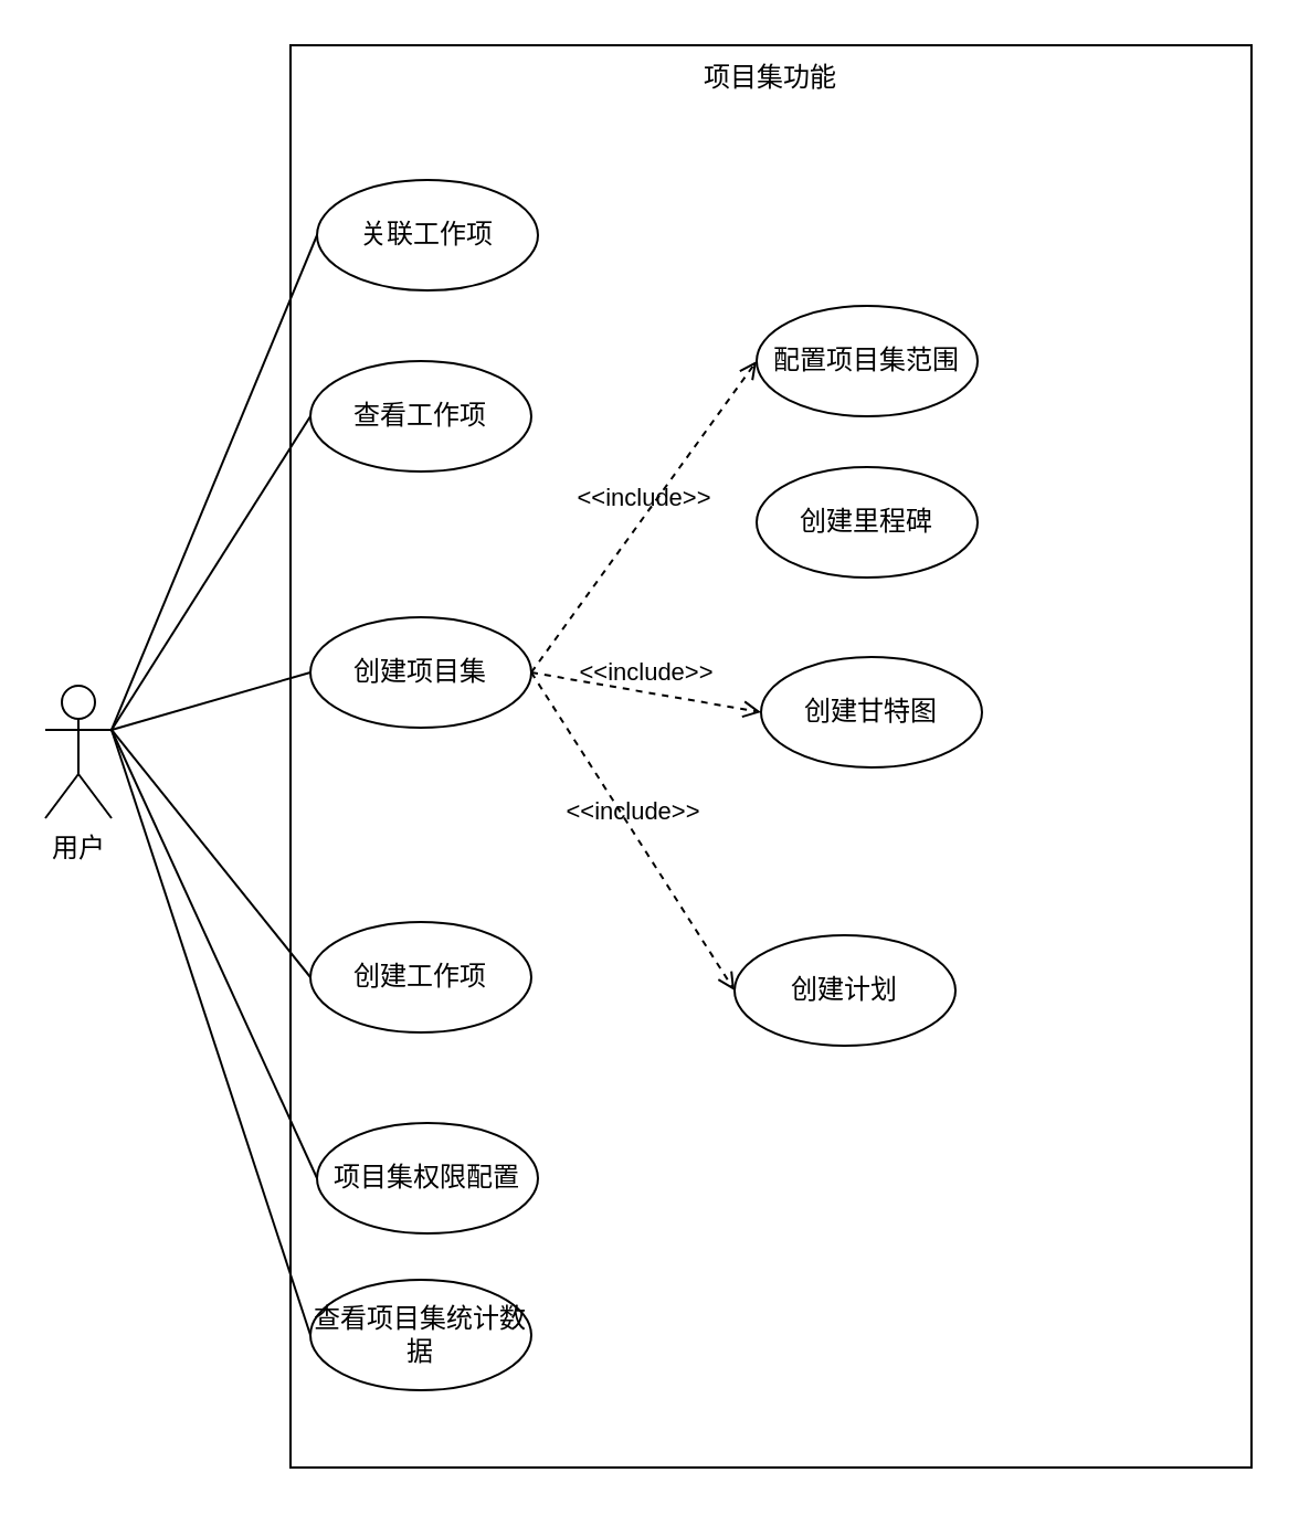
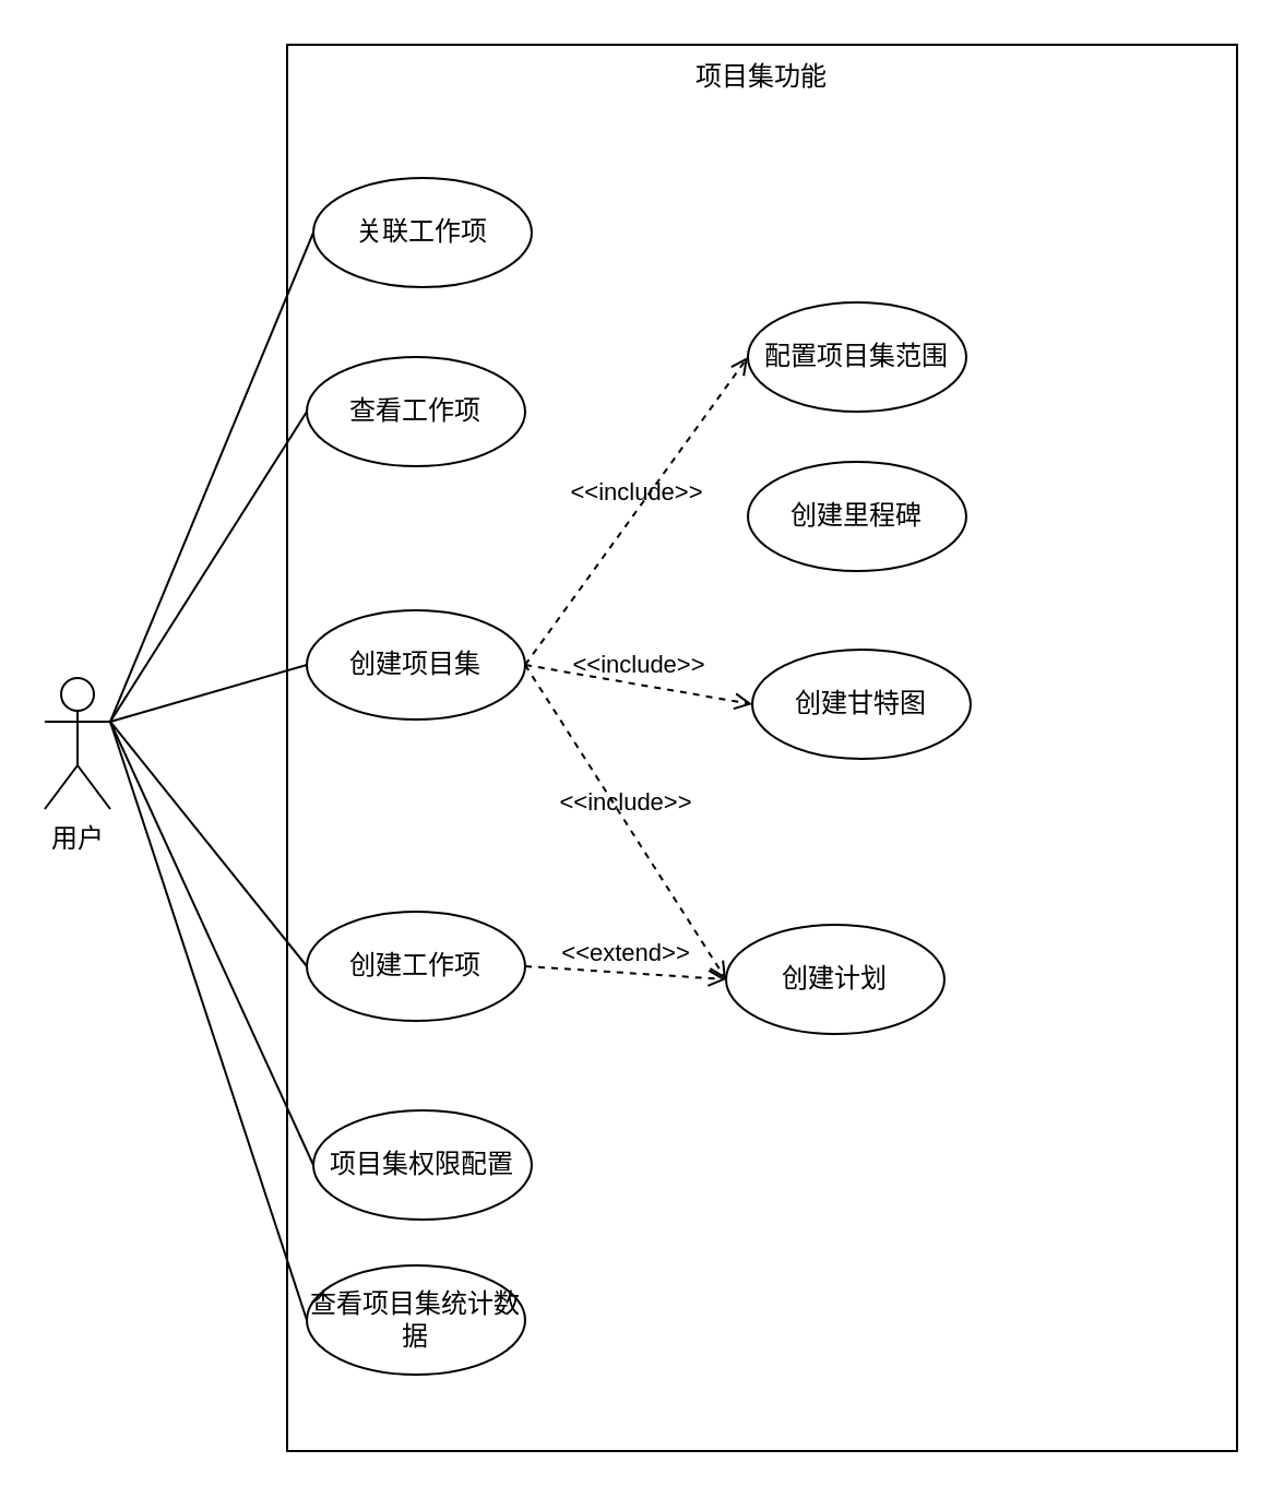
  <mxCell id="0" />
  <mxCell id="1" parent="0" />
  <mxCell id="2" value="用户" style="shape=umlActor;verticalLabelPosition=bottom;verticalAlign=top;html=1;" parent="1" vertex="1"><mxGeometry x="20" y="310" width="30" height="60" as="geometry" /></mxCell>
  <mxCell id="3" value="" style="rounded=0;whiteSpace=wrap;html=1;" parent="1" vertex="1"><mxGeometry x="131" y="20" width="435" height="644" as="geometry" /></mxCell>
  <mxCell id="4" value="项目集功能" style="text;html=1;align=center;verticalAlign=middle;whiteSpace=wrap;rounded=0;" parent="1" vertex="1"><mxGeometry x="299" y="20" width="99" height="30" as="geometry" /></mxCell>
  <mxCell id="5" value="创建里程碑" style="ellipse;whiteSpace=wrap;html=1;" parent="1" vertex="1"><mxGeometry x="342" y="211" width="100" height="50" as="geometry" /></mxCell>
  <mxCell id="6" value="创建项目集" style="ellipse;whiteSpace=wrap;html=1;" parent="1" vertex="1"><mxGeometry x="140" y="279" width="100" height="50" as="geometry" /></mxCell>
  <mxCell id="7" value="" style="endArrow=none;html=1;rounded=0;exitX=1;exitY=0.333;exitDx=0;exitDy=0;exitPerimeter=0;entryX=0;entryY=0.5;entryDx=0;entryDy=0;" parent="1" source="2" target="6" edge="1"><mxGeometry width="50" height="50" relative="1" as="geometry"><mxPoint x="66" y="153" as="sourcePoint" /><mxPoint x="158" y="119" as="targetPoint" /></mxGeometry></mxCell>
  <mxCell id="8" value="创建甘特图" style="ellipse;whiteSpace=wrap;html=1;" parent="1" vertex="1"><mxGeometry x="344" y="297" width="100" height="50" as="geometry" /></mxCell>
  <mxCell id="9" value="创建计划" style="ellipse;whiteSpace=wrap;html=1;" parent="1" vertex="1"><mxGeometry x="332" y="423" width="100" height="50" as="geometry" /></mxCell>
  <mxCell id="10" value="项目集权限配置" style="ellipse;whiteSpace=wrap;html=1;" parent="1" vertex="1"><mxGeometry x="143" y="508" width="100" height="50" as="geometry" /></mxCell>
  <mxCell id="11" value="创建工作项" style="ellipse;whiteSpace=wrap;html=1;" parent="1" vertex="1"><mxGeometry x="140" y="417" width="100" height="50" as="geometry" /></mxCell>
  <mxCell id="12" value="关联工作项" style="ellipse;whiteSpace=wrap;html=1;" parent="1" vertex="1"><mxGeometry x="143" y="81" width="100" height="50" as="geometry" /></mxCell>
  <mxCell id="13" value="查看项目集统计数据" style="ellipse;whiteSpace=wrap;html=1;" parent="1" vertex="1"><mxGeometry x="140" y="579" width="100" height="50" as="geometry" /></mxCell>
  <mxCell id="14" value="查看工作项" style="ellipse;whiteSpace=wrap;html=1;" parent="1" vertex="1"><mxGeometry x="140" y="163" width="100" height="50" as="geometry" /></mxCell>
  <mxCell id="15" value="" style="endArrow=none;html=1;rounded=0;exitX=1;exitY=0.333;exitDx=0;exitDy=0;exitPerimeter=0;entryX=0;entryY=0.5;entryDx=0;entryDy=0;" parent="1" source="2" target="11" edge="1"><mxGeometry width="50" height="50" relative="1" as="geometry"><mxPoint x="60" y="340" as="sourcePoint" /><mxPoint x="150" y="154" as="targetPoint" /></mxGeometry></mxCell>
  <mxCell id="16" value="" style="endArrow=none;html=1;rounded=0;exitX=1;exitY=0.333;exitDx=0;exitDy=0;exitPerimeter=0;entryX=0;entryY=0.5;entryDx=0;entryDy=0;" parent="1" source="2" target="14" edge="1"><mxGeometry width="50" height="50" relative="1" as="geometry"><mxPoint x="60" y="340" as="sourcePoint" /><mxPoint x="150" y="258" as="targetPoint" /></mxGeometry></mxCell>
  <mxCell id="17" value="" style="endArrow=none;html=1;rounded=0;exitX=1;exitY=0.333;exitDx=0;exitDy=0;exitPerimeter=0;entryX=0;entryY=0.5;entryDx=0;entryDy=0;" parent="1" source="2" target="12" edge="1"><mxGeometry width="50" height="50" relative="1" as="geometry"><mxPoint x="60" y="340" as="sourcePoint" /><mxPoint x="153" y="350" as="targetPoint" /></mxGeometry></mxCell>
  <mxCell id="18" value="" style="endArrow=none;html=1;rounded=0;exitX=1;exitY=0.333;exitDx=0;exitDy=0;exitPerimeter=0;entryX=0;entryY=0.5;entryDx=0;entryDy=0;" parent="1" source="2" target="10" edge="1"><mxGeometry width="50" height="50" relative="1" as="geometry"><mxPoint x="60" y="340" as="sourcePoint" /><mxPoint x="153" y="454" as="targetPoint" /></mxGeometry></mxCell>
  <mxCell id="19" value="" style="endArrow=none;html=1;rounded=0;exitX=1;exitY=0.333;exitDx=0;exitDy=0;exitPerimeter=0;entryX=0;entryY=0.5;entryDx=0;entryDy=0;" parent="1" source="2" target="13" edge="1"><mxGeometry width="50" height="50" relative="1" as="geometry"><mxPoint x="60" y="340" as="sourcePoint" /><mxPoint x="153" y="536" as="targetPoint" /></mxGeometry></mxCell>
  <mxCell id="20" value="&amp;lt;&amp;lt;include&amp;gt;&amp;gt;" style="html=1;verticalAlign=bottom;labelBackgroundColor=none;endArrow=open;endFill=0;dashed=1;rounded=0;exitX=1;exitY=0.5;exitDx=0;exitDy=0;entryX=0;entryY=0.5;entryDx=0;entryDy=0;" parent="1" source="6" target="8" edge="1"><mxGeometry width="160" relative="1" as="geometry"><mxPoint x="250" y="154" as="sourcePoint" /><mxPoint x="354" y="121" as="targetPoint" /></mxGeometry></mxCell>
  <mxCell id="21" value="&amp;lt;&amp;lt;include&amp;gt;&amp;gt;" style="html=1;verticalAlign=bottom;labelBackgroundColor=none;endArrow=open;endFill=0;dashed=1;rounded=0;exitX=1;exitY=0.5;exitDx=0;exitDy=0;entryX=0;entryY=0.5;entryDx=0;entryDy=0;" parent="1" source="6" target="9" edge="1"><mxGeometry width="160" relative="1" as="geometry"><mxPoint x="250" y="154" as="sourcePoint" /><mxPoint x="354" y="197" as="targetPoint" /></mxGeometry></mxCell>
+ <mxCell id="22" value="&amp;lt;&amp;lt;extend&amp;gt;&amp;gt;" style="html=1;verticalAlign=bottom;labelBackgroundColor=none;endArrow=open;endFill=0;dashed=1;rounded=0;exitX=1;exitY=0.5;exitDx=0;exitDy=0;entryX=0;entryY=0.5;entryDx=0;entryDy=0;" parent="1" source="11" target="9" edge="1"><mxGeometry width="160" relative="1" as="geometry"><mxPoint x="250" y="379" as="sourcePoint" /><mxPoint x="410" y="379" as="targetPoint" /></mxGeometry></mxCell>
  <mxCell id="23" value="配置项目集范围" style="ellipse;whiteSpace=wrap;html=1;" parent="1" vertex="1"><mxGeometry x="342" y="138" width="100" height="50" as="geometry" /></mxCell>
  <mxCell id="24" value="&amp;lt;&amp;lt;include&amp;gt;&amp;gt;" style="html=1;verticalAlign=bottom;labelBackgroundColor=none;endArrow=open;endFill=0;dashed=1;rounded=0;exitX=1;exitY=0.5;exitDx=0;exitDy=0;entryX=0;entryY=0.5;entryDx=0;entryDy=0;" parent="1" source="6" target="23" edge="1"><mxGeometry width="160" relative="1" as="geometry"><mxPoint x="250" y="303" as="sourcePoint" /><mxPoint x="352" y="246" as="targetPoint" /></mxGeometry></mxCell>
